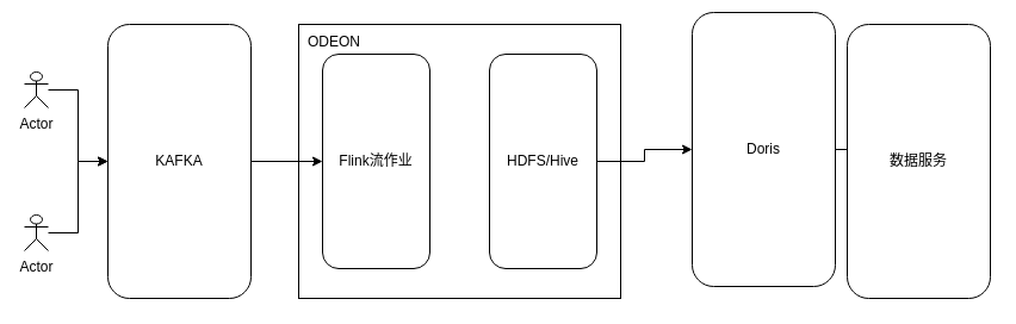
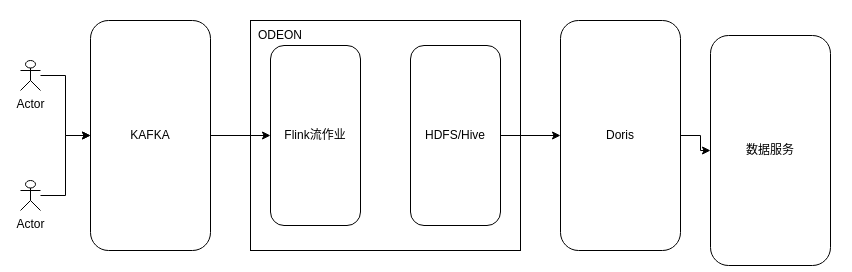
  <mxCell id="0" />
  <mxCell id="1" parent="0" />
  <mxCell id="2" value="" style="rounded=0;whiteSpace=wrap;html=1;" vertex="1" parent="1"><mxGeometry x="250" y="20" width="270" height="230" as="geometry" /></mxCell>
  <mxCell id="3" value="" style="edgeStyle=orthogonalEdgeStyle;rounded=0;orthogonalLoop=1;jettySize=auto;html=1;" edge="1" parent="1" source="4" target="11"><mxGeometry relative="1" as="geometry" /></mxCell>
  <mxCell id="4" value="" style="rounded=1;whiteSpace=wrap;html=1;" vertex="1" parent="1"><mxGeometry x="90" y="20" width="120" height="230" as="geometry" /></mxCell>
  <mxCell id="5" value="" style="edgeStyle=orthogonalEdgeStyle;rounded=0;orthogonalLoop=1;jettySize=auto;html=1;" edge="1" parent="1" source="6" target="4"><mxGeometry relative="1" as="geometry" /></mxCell>
  <mxCell id="6" value="Actor" style="shape=umlActor;verticalLabelPosition=bottom;verticalAlign=top;html=1;outlineConnect=0;" vertex="1" parent="1"><mxGeometry x="20" y="60" width="20" height="30" as="geometry" /></mxCell>
  <mxCell id="7" value="" style="edgeStyle=orthogonalEdgeStyle;rounded=0;orthogonalLoop=1;jettySize=auto;html=1;" edge="1" parent="1" source="8" target="4"><mxGeometry relative="1" as="geometry" /></mxCell>
  <mxCell id="8" value="Actor" style="shape=umlActor;verticalLabelPosition=bottom;verticalAlign=top;html=1;outlineConnect=0;" vertex="1" parent="1"><mxGeometry x="20" y="180" width="20" height="30" as="geometry" /></mxCell>
  <mxCell id="9" value="KAFKA" style="text;html=1;align=center;verticalAlign=middle;whiteSpace=wrap;rounded=0;" vertex="1" parent="1"><mxGeometry x="120" y="120" width="60" height="30" as="geometry" /></mxCell>
  <mxCell id="10" value="ODEON" style="text;html=1;align=center;verticalAlign=middle;whiteSpace=wrap;rounded=0;" vertex="1" parent="1"><mxGeometry x="250" y="20" width="60" height="30" as="geometry" /></mxCell>
  <mxCell id="11" value="Flink流作业" style="rounded=1;whiteSpace=wrap;html=1;" vertex="1" parent="1"><mxGeometry x="270" y="45" width="90" height="180" as="geometry" /></mxCell>
  <mxCell id="12" value="" style="edgeStyle=orthogonalEdgeStyle;rounded=0;orthogonalLoop=1;jettySize=auto;html=1;" edge="1" parent="1" source="13" target="15"><mxGeometry relative="1" as="geometry" /></mxCell>
  <mxCell id="13" value="HDFS/Hive" style="rounded=1;whiteSpace=wrap;html=1;" vertex="1" parent="1"><mxGeometry x="410" y="45" width="90" height="180" as="geometry" /></mxCell>
  <mxCell id="14" value="" style="edgeStyle=orthogonalEdgeStyle;rounded=0;orthogonalLoop=1;jettySize=auto;html=1;" edge="1" parent="1" source="15" target="16"><mxGeometry relative="1" as="geometry" /></mxCell>
- <mxCell id="15" value="Doris" style="rounded=1;whiteSpace=wrap;html=1;" vertex="1" parent="1"><mxGeometry x="580" y="10" width="120" height="230" as="geometry" /></mxCell>
- <mxCell id="16" value="数据服务" style="rounded=1;whiteSpace=wrap;html=1;" vertex="1" parent="1"><mxGeometry x="710" y="20" width="120" height="230" as="geometry" /></mxCell>
+ <mxCell id="15" value="Doris" style="rounded=1;whiteSpace=wrap;html=1;" vertex="1" parent="1"><mxGeometry x="560" y="20" width="120" height="230" as="geometry" /></mxCell>
+ <mxCell id="16" value="数据服务" style="rounded=1;whiteSpace=wrap;html=1;" vertex="1" parent="1"><mxGeometry x="710" y="35" width="120" height="230" as="geometry" /></mxCell>
